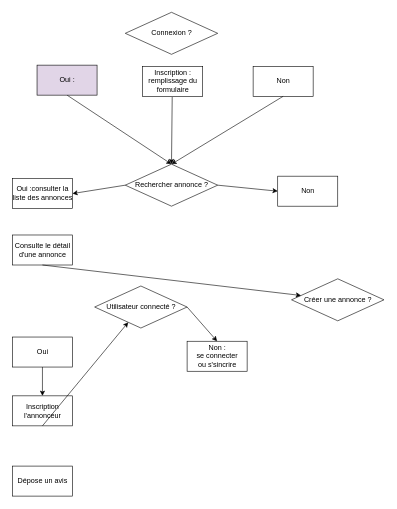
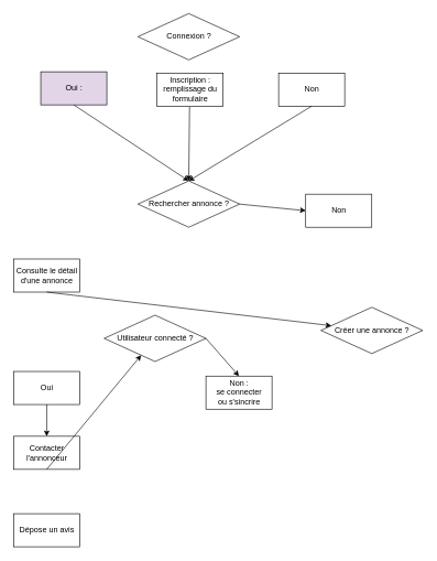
  <mxCell id="0" />
  <mxCell id="1" parent="0" />
  <mxCell id="2" value="&lt;font color=&quot;#000000&quot;&gt;Non&lt;/font&gt;" style="html=1;dashed=0;whitespace=wrap;fillColor=#FFFFFF;strokeColor=#000000;" vertex="1" parent="1"><mxGeometry x="462" y="293" width="100" height="50" as="geometry" /></mxCell>
  <mxCell id="3" value="&lt;font color=&quot;#000000&quot;&gt;Consulte le détail &lt;br&gt;d'une annonce&lt;/font&gt;" style="html=1;dashed=0;whitespace=wrap;fillColor=#FFFFFF;strokeColor=#000000;" vertex="1" parent="1"><mxGeometry x="20" y="391" width="100" height="50" as="geometry" /></mxCell>
- <mxCell id="4" value="&lt;font color=&quot;#000000&quot;&gt;Inscription&lt;br&gt;l'annonceur&lt;/font&gt;" style="html=1;dashed=0;whitespace=wrap;fillColor=#FFFFFF;strokeColor=#000000;" vertex="1" parent="1"><mxGeometry x="20" y="659" width="100" height="50" as="geometry" /></mxCell>
+ <mxCell id="4" value="&lt;font color=&quot;#000000&quot;&gt;Contacter&lt;br&gt;l'annonceur&lt;/font&gt;" style="html=1;dashed=0;whitespace=wrap;fillColor=#FFFFFF;strokeColor=#000000;" vertex="1" parent="1"><mxGeometry x="20" y="659" width="100" height="50" as="geometry" /></mxCell>
  <mxCell id="5" value="&lt;font color=&quot;#000000&quot;&gt;Dépose un avis&lt;/font&gt;" style="html=1;dashed=0;whitespace=wrap;fillColor=#FFFFFF;strokeColor=#000000;" vertex="1" parent="1"><mxGeometry x="20" y="776" width="100" height="50" as="geometry" /></mxCell>
  <mxCell id="6" value="" style="endArrow=classic;html=1;strokeColor=#000000;fontColor=#000000;exitX=0.662;exitY=0.996;exitDx=0;exitDy=0;exitPerimeter=0;entryX=0.5;entryY=0;entryDx=0;entryDy=0;" edge="1" parent="1" target="12"><mxGeometry width="50" height="50" relative="1" as="geometry"><mxPoint x="286.2" y="161" as="sourcePoint" /><mxPoint x="286" y="211" as="targetPoint" /></mxGeometry></mxCell>
  <mxCell id="7" value="" style="endArrow=classic;html=1;strokeColor=#000000;fontColor=#000000;exitX=0.5;exitY=1;exitDx=0;exitDy=0;entryX=0.5;entryY=0;entryDx=0;entryDy=0;" edge="1" parent="1" source="9" target="12"><mxGeometry width="50" height="50" relative="1" as="geometry"><mxPoint x="284" y="402" as="sourcePoint" /><mxPoint x="115" y="300" as="targetPoint" /></mxGeometry></mxCell>
  <mxCell id="8" value="Connexion ?" style="shape=rhombus;html=1;dashed=0;whitespace=wrap;perimeter=rhombusPerimeter;strokeColor=#000000;fontColor=#000000;fillColor=#FFFFFF;" vertex="1" parent="1"><mxGeometry x="208" y="20" width="154" height="70" as="geometry" /></mxCell>
  <mxCell id="9" value="&lt;font color=&quot;#000000&quot;&gt;Oui :&lt;/font&gt;" style="html=1;dashed=0;whitespace=wrap;fillColor=#e1d5e7;strokeColor=#000000;" vertex="1" parent="1"><mxGeometry x="61" y="108" width="100" height="50" as="geometry" /></mxCell>
  <mxCell id="10" value="&lt;font color=&quot;#000000&quot;&gt;Inscription :&lt;br&gt;remplissage du&lt;br&gt;formulaire&lt;br&gt;&lt;/font&gt;" style="html=1;dashed=0;whitespace=wrap;fillColor=#FFFFFF;strokeColor=#000000;" vertex="1" parent="1"><mxGeometry x="237" y="110" width="100" height="50" as="geometry" /></mxCell>
  <mxCell id="11" value="&lt;font color=&quot;#000000&quot;&gt;Non&lt;/font&gt;" style="html=1;dashed=0;whitespace=wrap;fillColor=#FFFFFF;strokeColor=#000000;" vertex="1" parent="1"><mxGeometry x="421" y="110" width="100" height="50" as="geometry" /></mxCell>
  <mxCell id="12" value="Rechercher annonce ?" style="shape=rhombus;html=1;dashed=0;whitespace=wrap;perimeter=rhombusPerimeter;strokeColor=#000000;fontColor=#000000;fillColor=#FFFFFF;" vertex="1" parent="1"><mxGeometry x="208" y="273" width="154" height="70" as="geometry" /></mxCell>
- <mxCell id="13" value="&lt;font color=&quot;#000000&quot;&gt;Oui :consulter la &lt;br&gt;liste des annonces&lt;/font&gt;" style="html=1;dashed=0;whitespace=wrap;fillColor=#FFFFFF;strokeColor=#000000;" vertex="1" parent="1"><mxGeometry x="20" y="297" width="100" height="50" as="geometry" /></mxCell>
  <mxCell id="14" value="" style="endArrow=classic;html=1;strokeColor=#000000;fontColor=#000000;exitX=0.5;exitY=1;exitDx=0;exitDy=0;entryX=0.5;entryY=0;entryDx=0;entryDy=0;" edge="1" parent="1" source="11" target="12"><mxGeometry width="50" height="50" relative="1" as="geometry"><mxPoint x="317" y="305" as="sourcePoint" /><mxPoint x="367" y="255" as="targetPoint" /></mxGeometry></mxCell>
  <mxCell id="15" value="Utilisateur connecté ?" style="shape=rhombus;html=1;dashed=0;whitespace=wrap;perimeter=rhombusPerimeter;strokeColor=#000000;fontColor=#000000;fillColor=#FFFFFF;" vertex="1" parent="1"><mxGeometry x="157" y="476" width="154" height="70" as="geometry" /></mxCell>
  <mxCell id="16" value="Créer une annonce ?" style="shape=rhombus;html=1;dashed=0;whitespace=wrap;perimeter=rhombusPerimeter;strokeColor=#000000;fontColor=#000000;fillColor=#FFFFFF;" vertex="1" parent="1"><mxGeometry x="485" y="464" width="154" height="70" as="geometry" /></mxCell>
  <mxCell id="17" value="" style="endArrow=classic;html=1;strokeColor=#000000;fontColor=#000000;exitX=1;exitY=0.5;exitDx=0;exitDy=0;entryX=0;entryY=0.5;entryDx=0;entryDy=0;" edge="1" parent="1" source="12" target="2"><mxGeometry width="50" height="50" relative="1" as="geometry"><mxPoint x="322" y="412" as="sourcePoint" /><mxPoint x="372" y="362" as="targetPoint" /></mxGeometry></mxCell>
- <mxCell id="18" value="" style="endArrow=classic;html=1;strokeColor=#000000;fontColor=#000000;exitX=0;exitY=0.5;exitDx=0;exitDy=0;entryX=1;entryY=0.5;entryDx=0;entryDy=0;" edge="1" parent="1" source="12" target="13"><mxGeometry width="50" height="50" relative="1" as="geometry"><mxPoint x="322" y="412" as="sourcePoint" /><mxPoint x="372" y="362" as="targetPoint" /></mxGeometry></mxCell>
  <mxCell id="19" value="&lt;font color=&quot;#000000&quot;&gt;Non : &lt;br&gt;se connecter &lt;br&gt;ou s'sincrire&lt;/font&gt;" style="html=1;dashed=0;whitespace=wrap;fillColor=#FFFFFF;strokeColor=#000000;" vertex="1" parent="1"><mxGeometry x="311" y="568" width="100" height="50" as="geometry" /></mxCell>
  <mxCell id="20" value="&lt;font color=&quot;#000000&quot;&gt;Oui&lt;/font&gt;" style="html=1;dashed=0;whitespace=wrap;fillColor=#FFFFFF;strokeColor=#000000;" vertex="1" parent="1"><mxGeometry x="20" y="561" width="100" height="50" as="geometry" /></mxCell>
  <mxCell id="21" value="" style="endArrow=classic;html=1;strokeColor=#000000;fontColor=#000000;exitX=0.5;exitY=1;exitDx=0;exitDy=0;" edge="1" parent="1" source="3" target="16"><mxGeometry width="50" height="50" relative="1" as="geometry"><mxPoint x="322" y="532" as="sourcePoint" /><mxPoint x="372" y="482" as="targetPoint" /></mxGeometry></mxCell>
  <mxCell id="22" value="" style="endArrow=classic;html=1;strokeColor=#000000;fontColor=#000000;exitX=1;exitY=0.5;exitDx=0;exitDy=0;entryX=0.5;entryY=0;entryDx=0;entryDy=0;" edge="1" parent="1" source="15" target="19"><mxGeometry width="50" height="50" relative="1" as="geometry"><mxPoint x="322" y="637" as="sourcePoint" /><mxPoint x="372" y="587" as="targetPoint" /></mxGeometry></mxCell>
  <mxCell id="23" value="" style="endArrow=classic;html=1;strokeColor=#000000;fontColor=#000000;exitX=0.5;exitY=1;exitDx=0;exitDy=0;entryX=0.5;entryY=0;entryDx=0;entryDy=0;" edge="1" parent="1" source="20" target="4"><mxGeometry width="50" height="50" relative="1" as="geometry"><mxPoint x="322" y="710" as="sourcePoint" /><mxPoint x="372" y="660" as="targetPoint" /></mxGeometry></mxCell>
  <mxCell id="24" value="" style="endArrow=classic;html=1;strokeColor=#000000;fontColor=#000000;exitX=0.5;exitY=1;exitDx=0;exitDy=0;" edge="1" parent="1" source="4" target="15"><mxGeometry width="50" height="50" relative="1" as="geometry"><mxPoint x="306" y="706" as="sourcePoint" /><mxPoint x="372" y="660" as="targetPoint" /></mxGeometry></mxCell>
